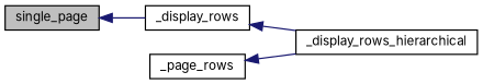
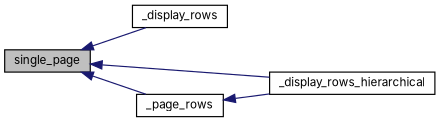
  digraph {
    fontname=Inter
    rankdir=LR
    node [color=black fillcolor=white fontname=Inter fontsize=10 shape=record style=filled]
    edge [color=midnightblue dir=back fontname=Inter fontsize=10 labelfontname=Helvetica labelfontsize=10 style=solid]
    n1 [fillcolor=grey75 fontcolor=black height=0.2 label=single_page width=0.4]
    n2 [height=0.2 label=_display_rows width=0.4]
    n3 [height=0.2 label=_display_rows_hierarchical width=0.4]
    n4 [height=0.2 label=_page_rows width=0.4]
    n1 -> n2
-   n2 -> n3
+   n1 -> n3
+   n1 -> n4
    n4 -> n3
  }
